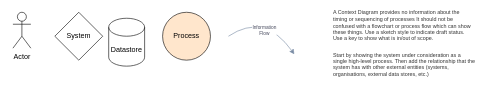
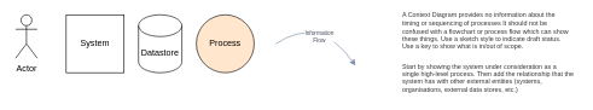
  <mxCell id="0" />
  <mxCell id="1" parent="0" />
  <mxCell id="2" value="Actor" style="shape=umlActor;verticalLabelPosition=bottom;verticalAlign=top;html=1;outlineConnect=0;rounded=0;" vertex="1" parent="1"><mxGeometry x="20" y="20" width="30" height="60" as="geometry" /></mxCell>
- <mxCell id="3" value="System" style="rhombus;whiteSpace=wrap;html=1;aspect=fixed;" vertex="1" parent="1"><mxGeometry x="90" y="20" width="80" height="80" as="geometry" /></mxCell>
- <mxCell id="4" value="Datastore" style="shape=cylinder3;whiteSpace=wrap;html=1;boundedLbl=1;backgroundOutline=1;size=15;rounded=0;" vertex="1" parent="1"><mxGeometry x="180" y="30" width="60" height="80" as="geometry" /></mxCell>
+ <mxCell id="3" value="System" style="whiteSpace=wrap;html=1;aspect=fixed;" vertex="1" parent="1"><mxGeometry x="90" y="20" width="80" height="80" as="geometry" /></mxCell>
+ <mxCell id="4" value="Datastore" style="shape=cylinder3;whiteSpace=wrap;html=1;boundedLbl=1;backgroundOutline=1;size=15;rounded=0;" vertex="1" parent="1"><mxGeometry x="190" y="20" width="60" height="80" as="geometry" /></mxCell>
  <mxCell id="5" value="Process" style="ellipse;whiteSpace=wrap;html=1;aspect=fixed;rounded=0;fillColor=#ffe6cc;" vertex="1" parent="1"><mxGeometry x="270" y="20" width="80" height="80" as="geometry" /></mxCell>
  <mxCell id="6" value="&lt;h1 style=&quot;font-size: 9px&quot;&gt;&lt;span style=&quot;background-color: rgb(255 , 255 , 255) ; color: rgb(51 , 51 , 51) ; font-family: &amp;#34;arial&amp;#34; ; font-weight: normal&quot;&gt;A Context Diagram provides no information about the timing or sequencing of processes It should not be confused with a flowchart or process flow which can show these things. Use a sketch style to indicate draft status. Use a key to show what is in/out of scope.&amp;nbsp;&lt;/span&gt;&lt;br&gt;&lt;/h1&gt;&lt;span style=&quot;color: rgb(51 , 51 , 51) ; font-family: &amp;#34;arial&amp;#34; ; font-size: 9px ; background-color: rgb(255 , 255 , 255)&quot;&gt;&lt;br&gt;Start by showing the system under consideration as a single high-level process. Then add the relationship that the system has with other external entities (systems, organisations, external data stores, etc.)&lt;/span&gt;" style="text;html=1;strokeColor=none;fillColor=none;spacing=5;spacingTop=-20;whiteSpace=wrap;overflow=hidden;rounded=0;fontColor=#46495D;fontSize=9;" vertex="1" parent="1"><mxGeometry x="550" y="20" width="246" height="110" as="geometry" /></mxCell>
  <mxCell id="7" value="Information&lt;br&gt;Flow" style="curved=1;endArrow=classic;html=1;rounded=0;exitX=1;exitY=0.5;exitDx=0;exitDy=0;strokeColor=#788AA3;fontColor=#46495D;fontSize=8;" edge="1" parent="1"><mxGeometry x="0.221" y="-17" width="50" height="50" relative="1" as="geometry"><mxPoint x="380" y="60" as="sourcePoint" /><mxPoint x="490" y="90" as="targetPoint" /><Array as="points"><mxPoint x="440" y="20" /></Array><mxPoint x="-1" as="offset" /></mxGeometry></mxCell>
